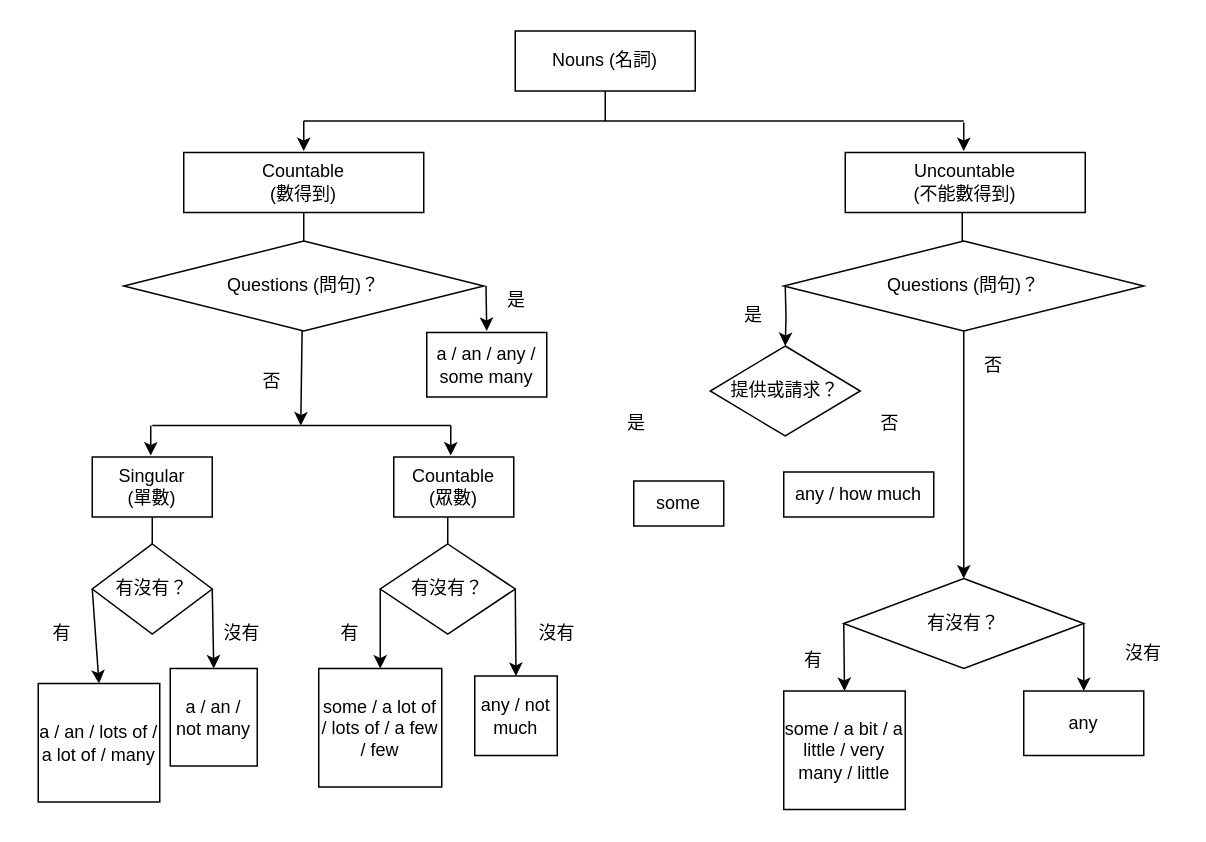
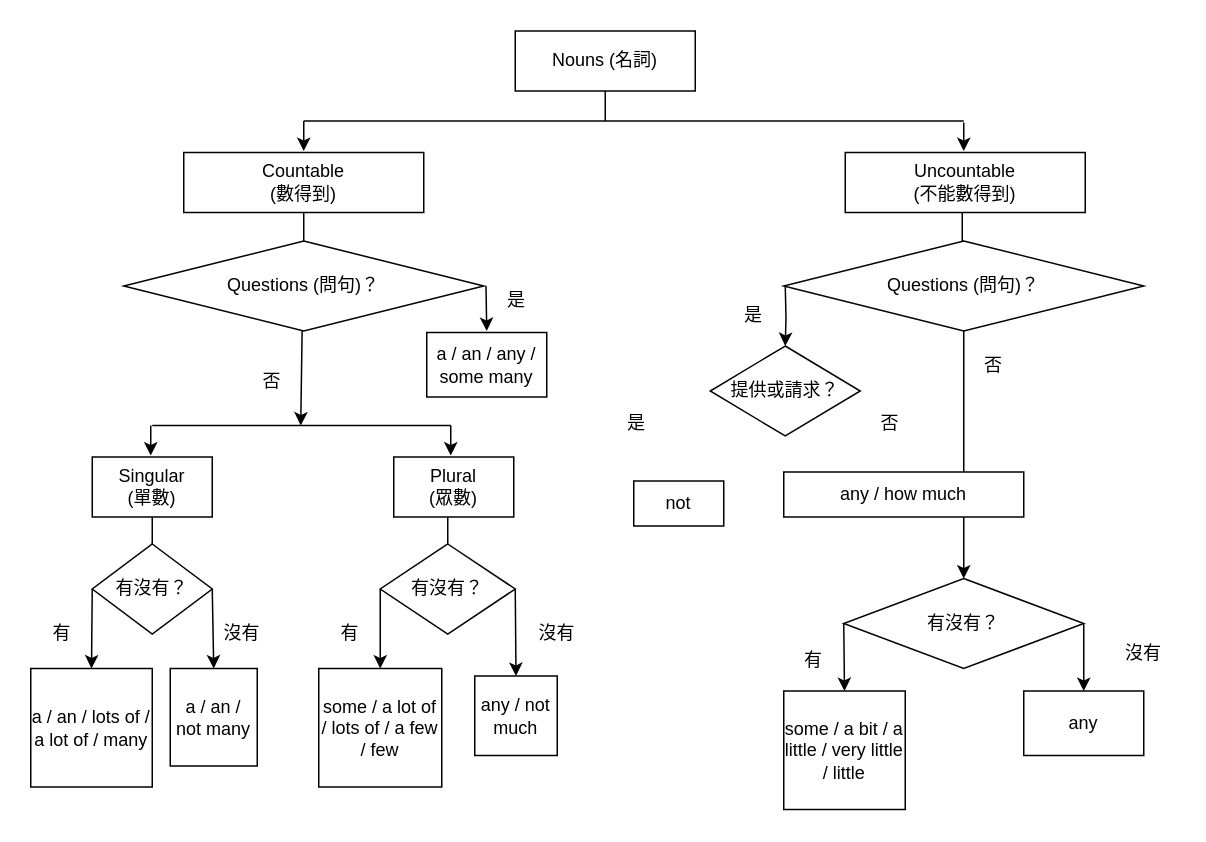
  <mxCell id="0" />
  <mxCell id="1" parent="0" />
  <mxCell id="2" value="Nouns (名詞)" style="rounded=0;whiteSpace=wrap;html=1;" parent="1" vertex="1"><mxGeometry x="343" y="20" width="120" height="40" as="geometry" /></mxCell>
  <mxCell id="3" value="" style="endArrow=none;html=1;" parent="1" edge="1"><mxGeometry width="50" height="50" relative="1" as="geometry"><mxPoint x="403" y="80" as="sourcePoint" /><mxPoint x="403" y="60" as="targetPoint" /></mxGeometry></mxCell>
  <mxCell id="4" value="" style="endArrow=none;html=1;" parent="1" edge="1"><mxGeometry width="50" height="50" relative="1" as="geometry"><mxPoint x="202" y="80" as="sourcePoint" /><mxPoint x="642" y="80" as="targetPoint" /><Array as="points" /></mxGeometry></mxCell>
  <mxCell id="5" value="" style="endArrow=classic;html=1;" parent="1" edge="1"><mxGeometry width="50" height="50" relative="1" as="geometry"><mxPoint x="202" y="80" as="sourcePoint" /><mxPoint x="202" y="100" as="targetPoint" /></mxGeometry></mxCell>
  <mxCell id="6" value="" style="endArrow=classic;html=1;" parent="1" edge="1"><mxGeometry width="50" height="50" relative="1" as="geometry"><mxPoint x="642" y="81" as="sourcePoint" /><mxPoint x="642" y="100" as="targetPoint" /></mxGeometry></mxCell>
  <mxCell id="7" value="&lt;div&gt;Countable&lt;/div&gt;&lt;div&gt;(數得到)&lt;/div&gt;" style="rounded=0;whiteSpace=wrap;html=1;" parent="1" vertex="1"><mxGeometry x="122" y="101" width="160" height="40" as="geometry" /></mxCell>
  <mxCell id="8" value="Uncountable&lt;br&gt;(不能數得到)" style="rounded=0;whiteSpace=wrap;html=1;" parent="1" vertex="1"><mxGeometry x="563" y="101" width="160" height="40" as="geometry" /></mxCell>
  <mxCell id="9" value="" style="endArrow=none;html=1;" parent="1" edge="1"><mxGeometry width="50" height="50" relative="1" as="geometry"><mxPoint x="202" y="161" as="sourcePoint" /><mxPoint x="202" y="141" as="targetPoint" /></mxGeometry></mxCell>
  <mxCell id="10" value="" style="endArrow=none;html=1;" parent="1" edge="1"><mxGeometry width="50" height="50" relative="1" as="geometry"><mxPoint x="641" y="161" as="sourcePoint" /><mxPoint x="641" y="141" as="targetPoint" /></mxGeometry></mxCell>
  <mxCell id="11" value="" style="endArrow=none;html=1;" parent="1" edge="1"><mxGeometry width="50" height="50" relative="1" as="geometry"><mxPoint x="101" y="283" as="sourcePoint" /><mxPoint x="300" y="283" as="targetPoint" /><Array as="points" /></mxGeometry></mxCell>
  <mxCell id="12" value="" style="endArrow=classic;html=1;" parent="1" edge="1"><mxGeometry width="50" height="50" relative="1" as="geometry"><mxPoint x="323.5" y="190" as="sourcePoint" /><mxPoint x="324" y="220" as="targetPoint" /></mxGeometry></mxCell>
  <mxCell id="13" value="" style="endArrow=classic;html=1;exitX=1;exitY=0.5;exitDx=0;exitDy=0;" parent="1" edge="1"><mxGeometry width="50" height="50" relative="1" as="geometry"><mxPoint x="201" y="214" as="sourcePoint" /><mxPoint x="200" y="283" as="targetPoint" /></mxGeometry></mxCell>
  <mxCell id="14" value="" style="endArrow=classic;html=1;exitX=0.5;exitY=1;exitDx=0;exitDy=0;entryX=0.5;entryY=0;entryDx=0;entryDy=0;" parent="1" source="19" target="48" edge="1"><mxGeometry width="50" height="50" relative="1" as="geometry"><mxPoint x="763" y="240" as="sourcePoint" /><mxPoint x="763" y="460" as="targetPoint" /></mxGeometry></mxCell>
  <mxCell id="15" value="a / an / any / some many" style="rounded=0;whiteSpace=wrap;html=1;" parent="1" vertex="1"><mxGeometry x="284" y="221" width="80" height="43" as="geometry" /></mxCell>
- <mxCell id="16" value="&lt;div&gt;Countable&lt;br&gt;&lt;/div&gt;&lt;div&gt;(眾數)&lt;/div&gt;" style="rounded=0;whiteSpace=wrap;html=1;" parent="1" vertex="1"><mxGeometry x="262" y="304" width="80" height="40" as="geometry" /></mxCell>
+ <mxCell id="16" value="&lt;div&gt;Plural&lt;br&gt;&lt;/div&gt;&lt;div&gt;(眾數)&lt;/div&gt;" style="rounded=0;whiteSpace=wrap;html=1;" parent="1" vertex="1"><mxGeometry x="262" y="304" width="80" height="40" as="geometry" /></mxCell>
  <mxCell id="17" value="Questions (問句)？" style="rhombus;whiteSpace=wrap;html=1;" parent="1" vertex="1"><mxGeometry x="82" y="160" width="240" height="60" as="geometry" /></mxCell>
  <mxCell id="18" value="" style="edgeStyle=orthogonalEdgeStyle;rounded=0;orthogonalLoop=1;jettySize=auto;html=1;entryX=0.5;entryY=0;entryDx=0;entryDy=0;" parent="1" target="43" edge="1"><mxGeometry relative="1" as="geometry"><mxPoint x="523" y="190" as="sourcePoint" /></mxGeometry></mxCell>
  <mxCell id="19" value="Questions (問句)？" style="rhombus;whiteSpace=wrap;html=1;" parent="1" vertex="1"><mxGeometry x="522" y="160" width="240" height="60" as="geometry" /></mxCell>
  <mxCell id="20" value="是" style="text;html=1;strokeColor=none;fillColor=none;align=center;verticalAlign=middle;whiteSpace=wrap;rounded=0;" parent="1" vertex="1"><mxGeometry x="324" y="190" width="40" height="20" as="geometry" /></mxCell>
  <mxCell id="21" value="是" style="text;html=1;strokeColor=none;fillColor=none;align=center;verticalAlign=middle;whiteSpace=wrap;rounded=0;" parent="1" vertex="1"><mxGeometry x="404" y="272" width="40" height="20" as="geometry" /></mxCell>
  <mxCell id="22" value="否" style="text;html=1;strokeColor=none;fillColor=none;align=center;verticalAlign=middle;whiteSpace=wrap;rounded=0;" parent="1" vertex="1"><mxGeometry x="161" y="244" width="40" height="20" as="geometry" /></mxCell>
  <mxCell id="23" value="否" style="text;html=1;strokeColor=none;fillColor=none;align=center;verticalAlign=middle;whiteSpace=wrap;rounded=0;" parent="1" vertex="1"><mxGeometry x="642" y="232.5" width="40" height="20" as="geometry" /></mxCell>
  <mxCell id="24" value="&lt;div&gt;Singular &lt;br&gt;&lt;/div&gt;&lt;div&gt;(單數)&lt;/div&gt;" style="rounded=0;whiteSpace=wrap;html=1;" parent="1" vertex="1"><mxGeometry x="61" y="304" width="80" height="40" as="geometry" /></mxCell>
  <mxCell id="25" value="" style="endArrow=classic;html=1;" parent="1" edge="1"><mxGeometry width="50" height="50" relative="1" as="geometry"><mxPoint x="100" y="283" as="sourcePoint" /><mxPoint x="100" y="303" as="targetPoint" /></mxGeometry></mxCell>
  <mxCell id="26" value="" style="endArrow=classic;html=1;" parent="1" edge="1"><mxGeometry width="50" height="50" relative="1" as="geometry"><mxPoint x="300" y="283" as="sourcePoint" /><mxPoint x="300" y="303" as="targetPoint" /></mxGeometry></mxCell>
  <mxCell id="27" value="" style="endArrow=none;html=1;entryX=0.5;entryY=1;entryDx=0;entryDy=0;exitX=0.5;exitY=0;exitDx=0;exitDy=0;" parent="1" source="28" target="24" edge="1"><mxGeometry width="50" height="50" relative="1" as="geometry"><mxPoint x="56" y="364" as="sourcePoint" /><mxPoint x="-6" y="368" as="targetPoint" /></mxGeometry></mxCell>
  <mxCell id="28" value="有沒有？" style="rhombus;whiteSpace=wrap;html=1;" parent="1" vertex="1"><mxGeometry x="61" y="362" width="80" height="60" as="geometry" /></mxCell>
  <mxCell id="29" value="" style="endArrow=classic;html=1;exitX=0;exitY=0.5;exitDx=0;exitDy=0;entryX=0.5;entryY=0;entryDx=0;entryDy=0;" parent="1" source="28" target="30" edge="1"><mxGeometry width="50" height="50" relative="1" as="geometry"><mxPoint x="-66" y="377" as="sourcePoint" /><mxPoint x="-66" y="446" as="targetPoint" /></mxGeometry></mxCell>
- <mxCell id="30" value="a / an / lots of / a lot of / many" style="rounded=0;whiteSpace=wrap;html=1;" parent="1" vertex="1"><mxGeometry x="25" y="455" width="81" height="79" as="geometry" /></mxCell>
+ <mxCell id="30" value="a / an / lots of / a lot of / many" style="rounded=0;whiteSpace=wrap;html=1;" parent="1" vertex="1"><mxGeometry x="20" y="445" width="81" height="79" as="geometry" /></mxCell>
  <mxCell id="31" value="有" style="text;html=1;strokeColor=none;fillColor=none;align=center;verticalAlign=middle;whiteSpace=wrap;rounded=0;" parent="1" vertex="1"><mxGeometry x="21" y="412" width="40" height="20" as="geometry" /></mxCell>
  <mxCell id="32" value="" style="endArrow=classic;html=1;exitX=1;exitY=0.5;exitDx=0;exitDy=0;entryX=0.5;entryY=0;entryDx=0;entryDy=0;" parent="1" source="28" target="33" edge="1"><mxGeometry width="50" height="50" relative="1" as="geometry"><mxPoint x="194" y="392" as="sourcePoint" /><mxPoint x="133" y="446" as="targetPoint" /></mxGeometry></mxCell>
  <mxCell id="33" value="a / an / not many" style="rounded=0;whiteSpace=wrap;html=1;" parent="1" vertex="1"><mxGeometry x="113" y="445" width="58" height="65" as="geometry" /></mxCell>
  <mxCell id="34" value="&lt;div&gt;沒有&lt;/div&gt;" style="text;html=1;strokeColor=none;fillColor=none;align=center;verticalAlign=middle;whiteSpace=wrap;rounded=0;" parent="1" vertex="1"><mxGeometry x="141" y="412" width="40" height="20" as="geometry" /></mxCell>
  <mxCell id="35" value="" style="endArrow=none;html=1;" parent="1" edge="1"><mxGeometry width="50" height="50" relative="1" as="geometry"><mxPoint x="298" y="364" as="sourcePoint" /><mxPoint x="298" y="344" as="targetPoint" /></mxGeometry></mxCell>
  <mxCell id="36" value="有沒有？" style="rhombus;whiteSpace=wrap;html=1;" parent="1" vertex="1"><mxGeometry x="253" y="362" width="90" height="60" as="geometry" /></mxCell>
  <mxCell id="37" value="" style="endArrow=classic;html=1;exitX=0;exitY=0.5;exitDx=0;exitDy=0;entryX=0.5;entryY=0;entryDx=0;entryDy=0;" parent="1" source="36" target="38" edge="1"><mxGeometry width="50" height="50" relative="1" as="geometry"><mxPoint x="157" y="377" as="sourcePoint" /><mxPoint x="157" y="446" as="targetPoint" /></mxGeometry></mxCell>
  <mxCell id="38" value="some / a lot of / lots of / a few / few" style="rounded=0;whiteSpace=wrap;html=1;" parent="1" vertex="1"><mxGeometry x="212" y="445" width="82" height="79" as="geometry" /></mxCell>
  <mxCell id="39" value="有" style="text;html=1;strokeColor=none;fillColor=none;align=center;verticalAlign=middle;whiteSpace=wrap;rounded=0;" parent="1" vertex="1"><mxGeometry x="213" y="412" width="40" height="20" as="geometry" /></mxCell>
  <mxCell id="40" value="" style="endArrow=classic;html=1;exitX=1;exitY=0.5;exitDx=0;exitDy=0;entryX=0.5;entryY=0;entryDx=0;entryDy=0;" parent="1" source="36" target="41" edge="1"><mxGeometry width="50" height="50" relative="1" as="geometry"><mxPoint x="417" y="392" as="sourcePoint" /><mxPoint x="356" y="446" as="targetPoint" /></mxGeometry></mxCell>
  <mxCell id="41" value="any / not much" style="rounded=0;whiteSpace=wrap;html=1;" parent="1" vertex="1"><mxGeometry x="316" y="450" width="55" height="53" as="geometry" /></mxCell>
  <mxCell id="42" value="&lt;div&gt;沒有&lt;/div&gt;" style="text;html=1;strokeColor=none;fillColor=none;align=center;verticalAlign=middle;whiteSpace=wrap;rounded=0;" parent="1" vertex="1"><mxGeometry x="351" y="412" width="40" height="20" as="geometry" /></mxCell>
  <mxCell id="43" value="提供或請求？" style="rhombus;whiteSpace=wrap;html=1;" parent="1" vertex="1"><mxGeometry x="473" y="230" width="100" height="60" as="geometry" /></mxCell>
  <mxCell id="44" value="是" style="text;html=1;strokeColor=none;fillColor=none;align=center;verticalAlign=middle;whiteSpace=wrap;rounded=0;" parent="1" vertex="1"><mxGeometry x="482" y="200" width="40" height="20" as="geometry" /></mxCell>
- <mxCell id="45" value="any / how much" style="rounded=0;whiteSpace=wrap;html=1;" parent="1" vertex="1"><mxGeometry x="522" y="314" width="100" height="30" as="geometry" /></mxCell>
+ <mxCell id="45" value="any / how much" style="rounded=0;whiteSpace=wrap;html=1;" parent="1" vertex="1"><mxGeometry x="522" y="314" width="160" height="30" as="geometry" /></mxCell>
  <mxCell id="46" value="否" style="text;html=1;strokeColor=none;fillColor=none;align=center;verticalAlign=middle;whiteSpace=wrap;rounded=0;" parent="1" vertex="1"><mxGeometry x="573" y="272" width="40" height="20" as="geometry" /></mxCell>
- <mxCell id="47" value="some" style="rounded=0;whiteSpace=wrap;html=1;" parent="1" vertex="1"><mxGeometry x="422" y="320" width="60" height="30" as="geometry" /></mxCell>
+ <mxCell id="47" value="not" style="rounded=0;whiteSpace=wrap;html=1;" parent="1" vertex="1"><mxGeometry x="422" y="320" width="60" height="30" as="geometry" /></mxCell>
  <mxCell id="48" value="有沒有？" style="rhombus;whiteSpace=wrap;html=1;" parent="1" vertex="1"><mxGeometry x="562" y="385" width="160" height="60" as="geometry" /></mxCell>
  <mxCell id="49" value="" style="endArrow=classic;html=1;exitX=0;exitY=0.5;exitDx=0;exitDy=0;entryX=0.5;entryY=0;entryDx=0;entryDy=0;" parent="1" source="48" target="50" edge="1"><mxGeometry width="50" height="50" relative="1" as="geometry"><mxPoint x="539" y="496" as="sourcePoint" /><mxPoint x="539" y="565" as="targetPoint" /></mxGeometry></mxCell>
- <mxCell id="50" value="some / a bit / a little / very many / little" style="rounded=0;whiteSpace=wrap;html=1;" parent="1" vertex="1"><mxGeometry x="522" y="460" width="81" height="79" as="geometry" /></mxCell>
+ <mxCell id="50" value="some / a bit / a little / very little / little" style="rounded=0;whiteSpace=wrap;html=1;" parent="1" vertex="1"><mxGeometry x="522" y="460" width="81" height="79" as="geometry" /></mxCell>
  <mxCell id="51" value="有" style="text;html=1;strokeColor=none;fillColor=none;align=center;verticalAlign=middle;whiteSpace=wrap;rounded=0;" parent="1" vertex="1"><mxGeometry x="522" y="430" width="40" height="20" as="geometry" /></mxCell>
  <mxCell id="52" value="" style="endArrow=classic;html=1;exitX=1;exitY=0.5;exitDx=0;exitDy=0;entryX=0.5;entryY=0;entryDx=0;entryDy=0;" parent="1" source="48" target="53" edge="1"><mxGeometry width="50" height="50" relative="1" as="geometry"><mxPoint x="799" y="511" as="sourcePoint" /><mxPoint x="738" y="565" as="targetPoint" /></mxGeometry></mxCell>
  <mxCell id="53" value="any" style="rounded=0;whiteSpace=wrap;html=1;" parent="1" vertex="1"><mxGeometry x="682" y="460" width="80" height="43" as="geometry" /></mxCell>
  <mxCell id="54" value="&lt;div&gt;沒有&lt;/div&gt;" style="text;html=1;strokeColor=none;fillColor=none;align=center;verticalAlign=middle;whiteSpace=wrap;rounded=0;" parent="1" vertex="1"><mxGeometry x="742" y="425" width="40" height="20" as="geometry" /></mxCell>
